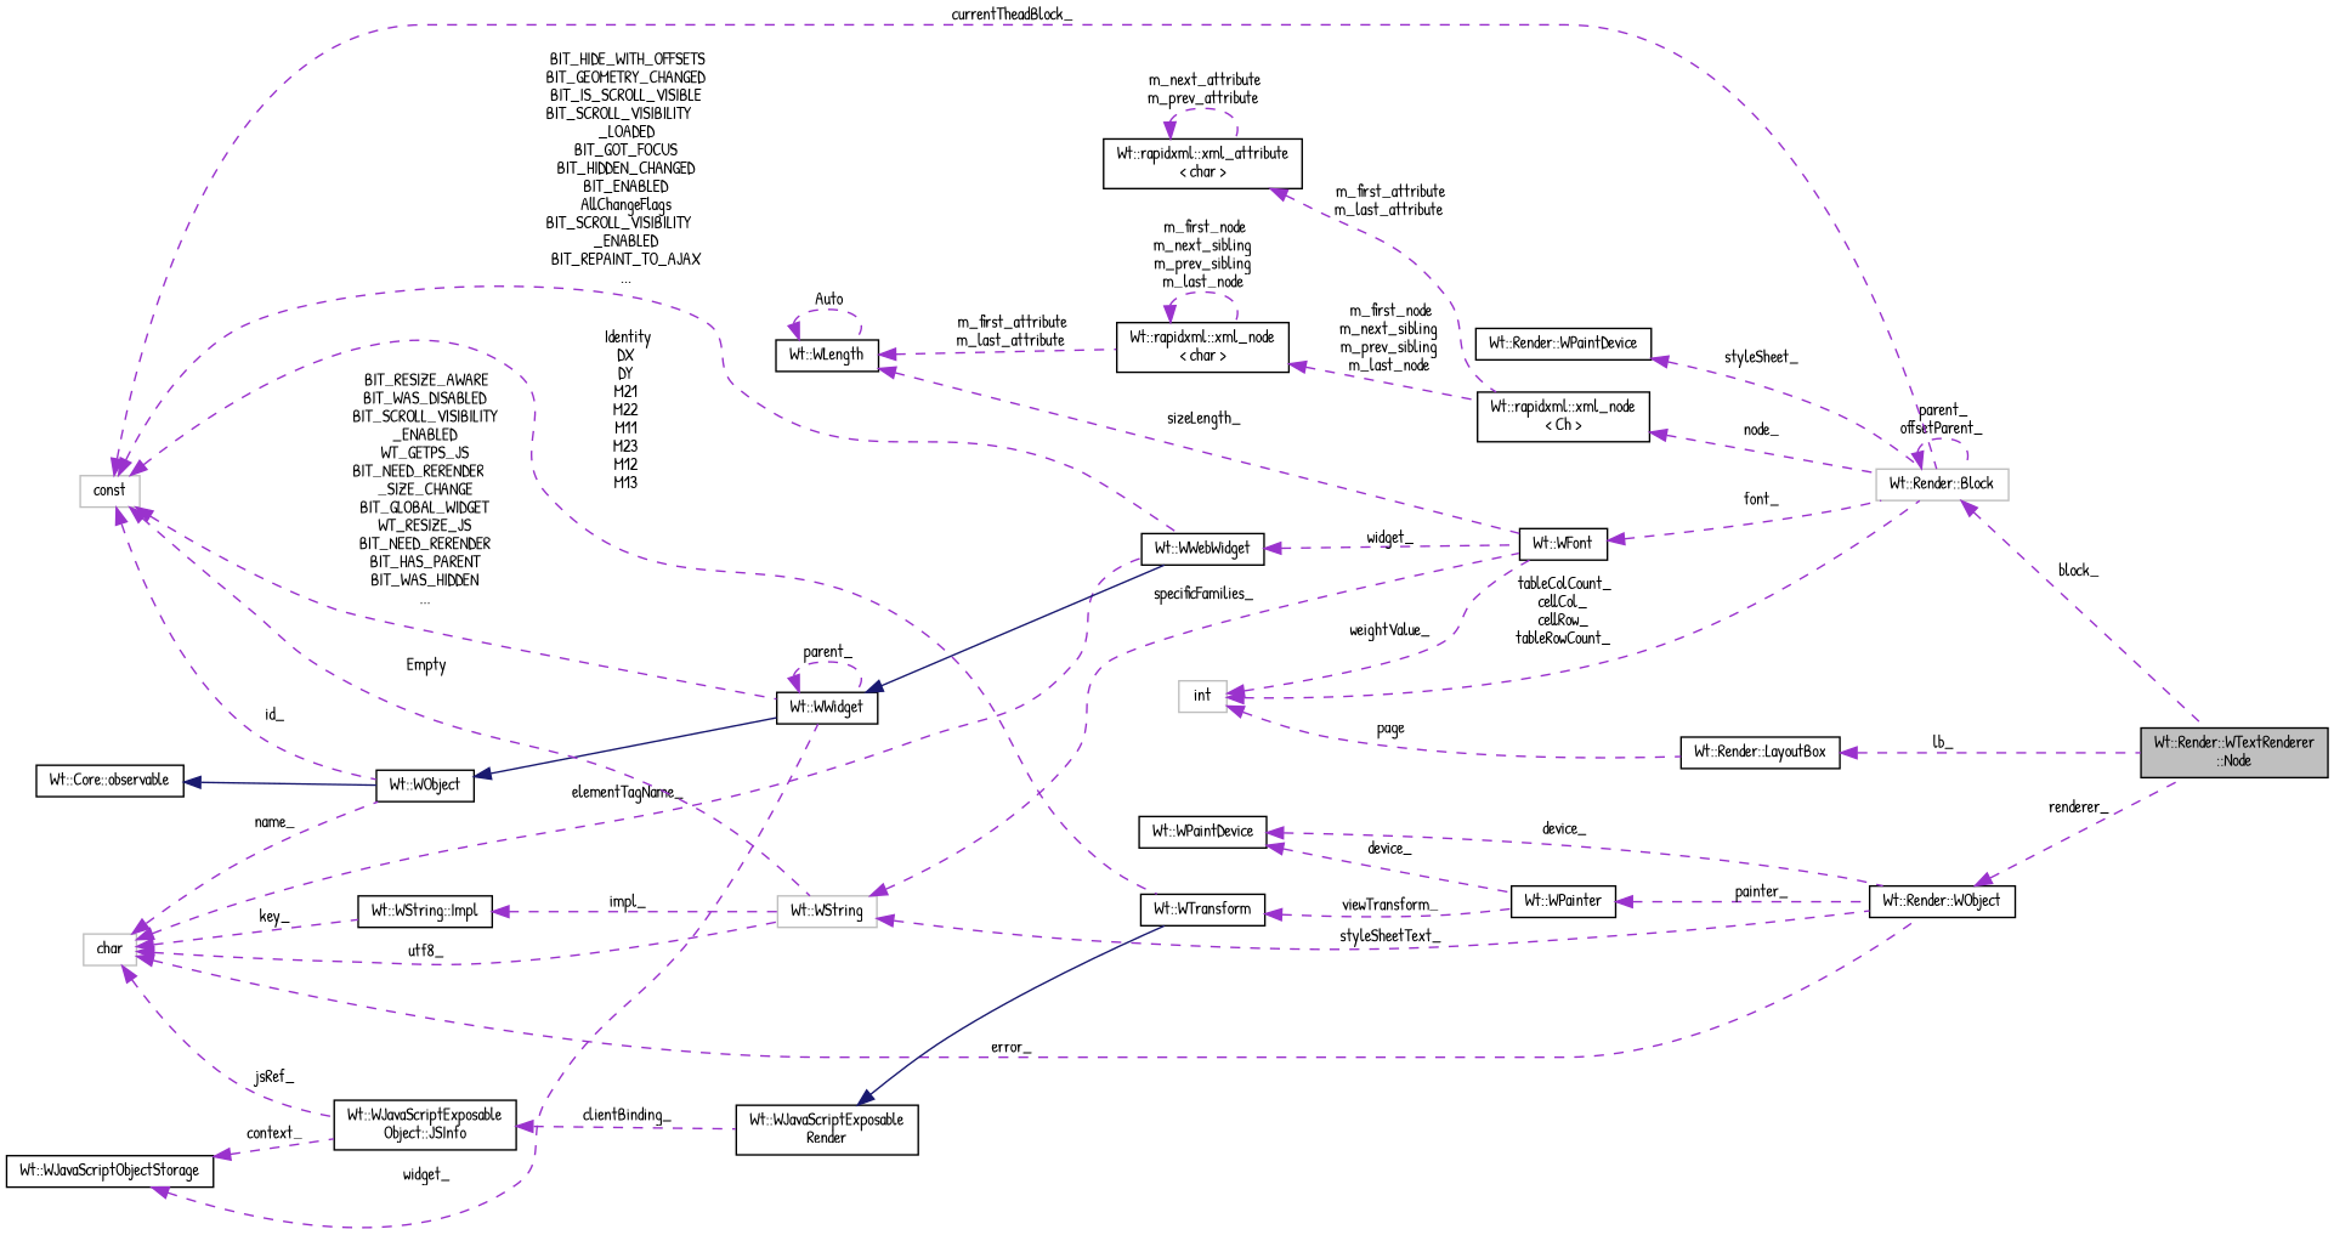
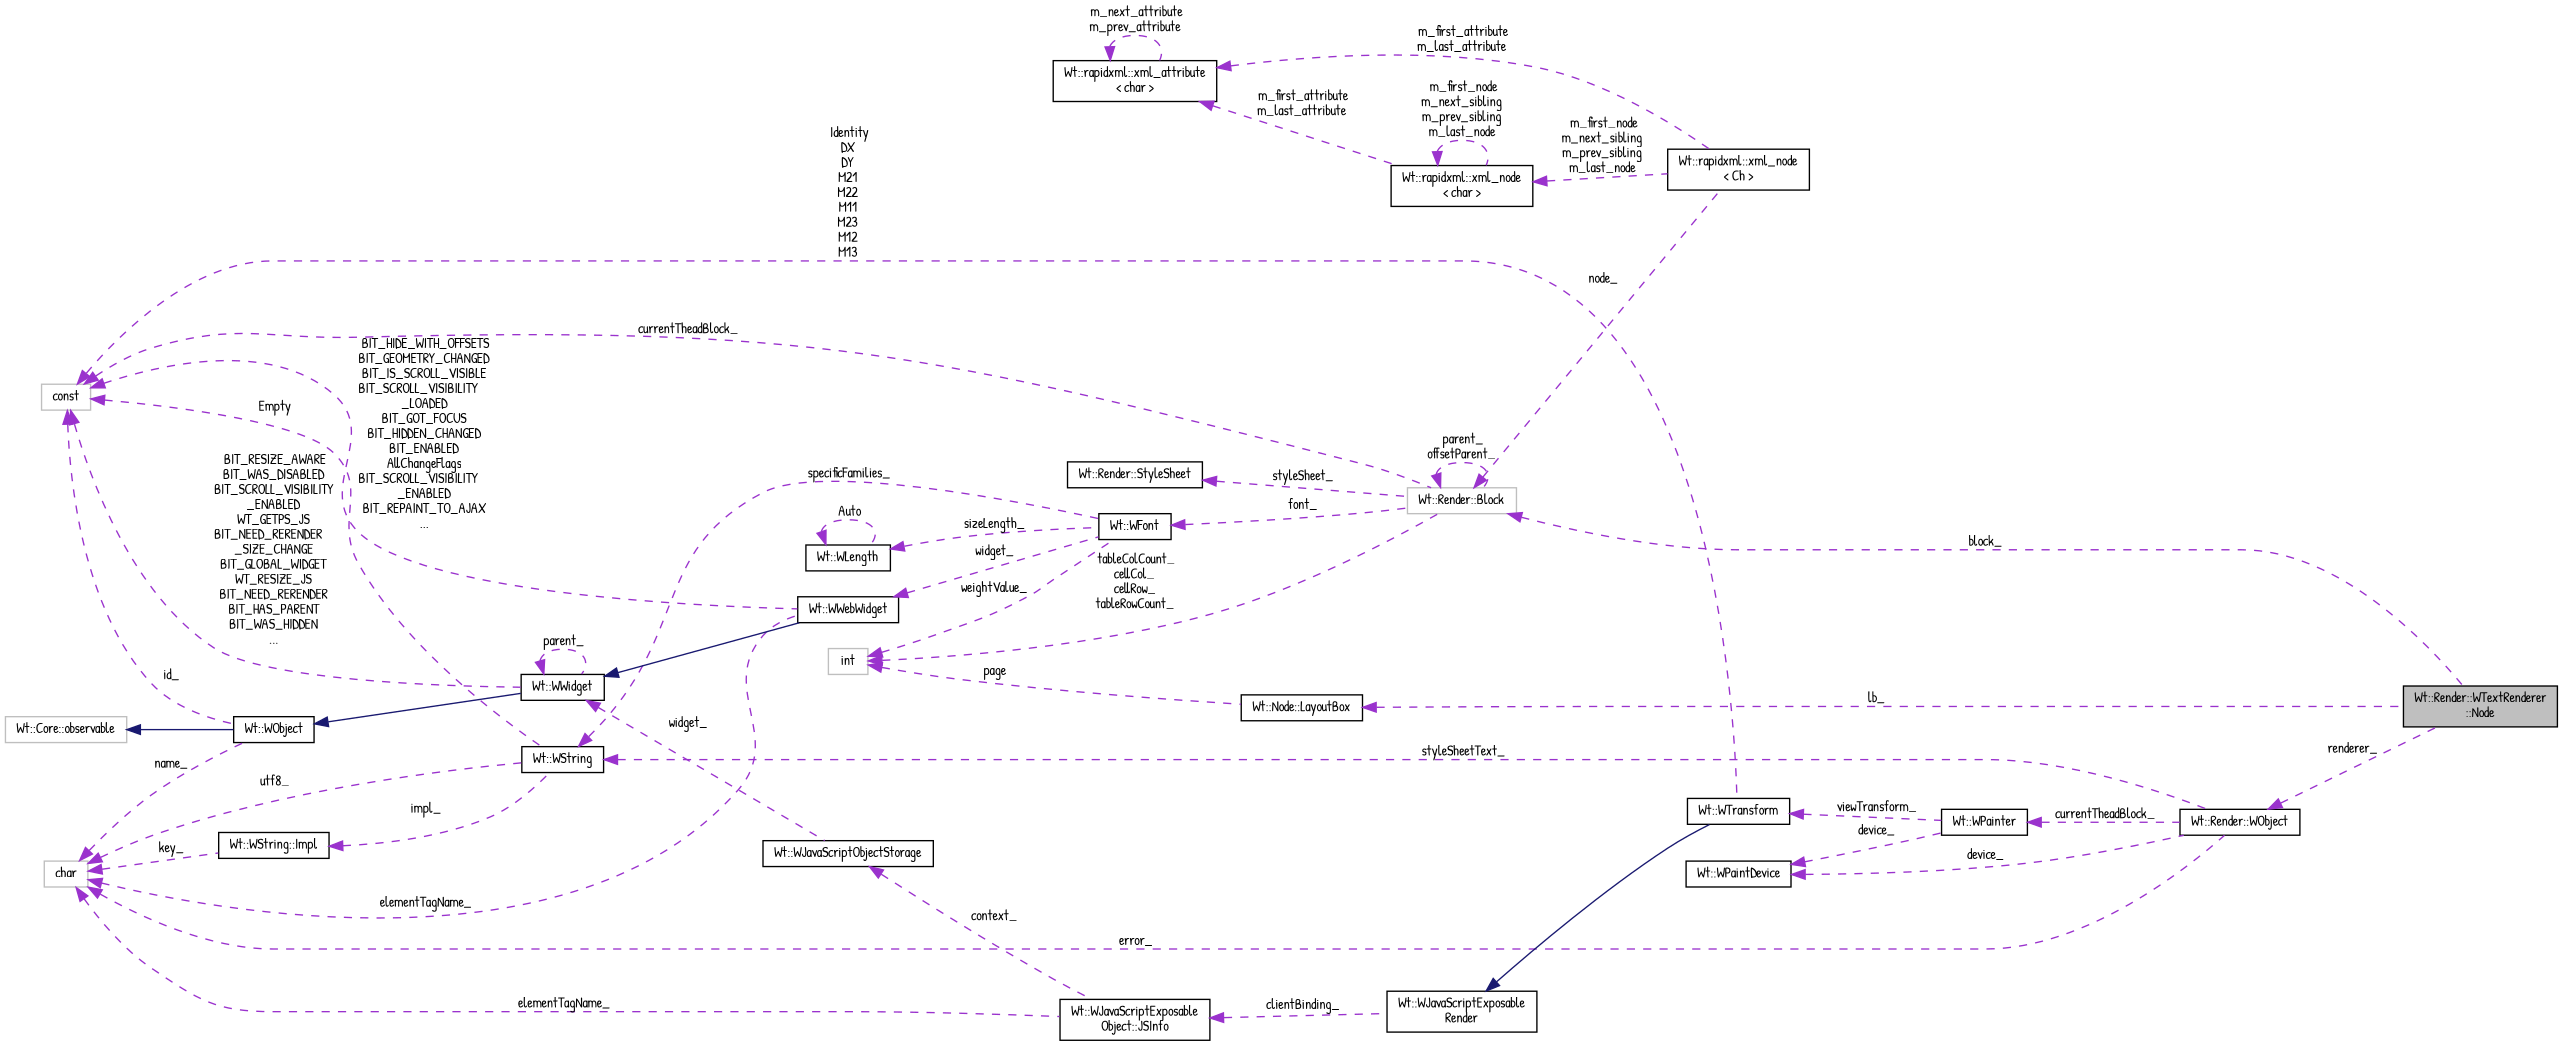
  digraph {
    fontname="Patrick Hand"
    rankdir=LR
    node [color=black fillcolor=white fontname="Patrick Hand" fontsize=10 shape=record style=filled]
    edge [color=darkorchid3 dir=back fontname="Patrick Hand" fontsize=10 labelfontname=Helvetica labelfontsize=10 style=dashed]
    n1 [fillcolor=grey75 fontcolor=black height=0.2 label="Wt::Render::WTextRenderer\l::Node" width=0.4]
    n2 [color=grey75 height=0.2 label="Wt::Render::Block" width=0.4]
-   n3 [height=0.2 label="Wt::Render::WPaintDevice" width=0.4]
+   n3 [height=0.2 label="Wt::Render::StyleSheet" width=0.4]
    n4 [color=grey75 height=0.2 label=int width=0.4]
    n5 [height=0.2 label="Wt::WFont" width=0.4]
-   n6 [height=0.2 label="Wt::Render::LayoutBox" width=0.4]
+   n6 [height=0.2 label="Wt::Node::LayoutBox" width=0.4]
    n7 [height=0.2 label="Wt::rapidxml::xml_node\l\< Ch \>" width=0.4]
    n8 [height=0.2 label="Wt::rapidxml::xml_attribute\l\< char \>" width=0.4]
    n9 [height=0.2 label="Wt::rapidxml::xml_node\l\< char \>" width=0.4]
-   n10 [color=grey75 height=0.2 label="Wt::WString" width=0.4]
+   n10 [height=0.2 label="Wt::WString" width=0.4]
    n11 [height=0.2 label="Wt::Render::WObject" width=0.4]
    n12 [height=0.2 label="Wt::WString::Impl" width=0.4]
    n13 [color=grey75 height=0.2 label=char width=0.4]
    n14 [height=0.2 label="Wt::WWebWidget" width=0.4]
    n15 [height=0.2 label="Wt::WObject" width=0.4]
    n16 [height=0.2 label="Wt::WJavaScriptExposable\lObject::JSInfo" width=0.4]
    n17 [height=0.2 label="Wt::WWidget" width=0.4]
    n18 [height=0.2 label="Wt::WJavaScriptExposable\lRender" width=0.4]
    n19 [color=grey75 height=0.2 label=const width=0.4]
    n20 [height=0.2 label="Wt::WTransform" width=0.4]
    n21 [height=0.2 label="Wt::WJavaScriptObjectStorage" width=0.4]
    n22 [height=0.2 label="Wt::WPainter" width=0.4]
-   n23 [height=0.2 label="Wt::Core::observable" width=0.4]
+   n23 [color=grey75 height=0.2 label="Wt::Core::observable" width=0.4]
    n24 [height=0.2 label="Wt::WLength" width=0.4]
    n25 [height=0.2 label="Wt::WPaintDevice" width=0.4]
    n2 -> n1 [label=" block_"]
    n2 -> n2 [label=" parent_\noffsetParent_"]
    n3 -> n2 [label=" styleSheet_"]
    n4 -> n2 [label=" tableColCount_\ncellCol_\ncellRow_\ntableRowCount_"]
    n4 -> n5 [label=" weightValue_"]
    n4 -> n6 [label=" page"]
    n5 -> n2 [label=" font_"]
    n6 -> n1 [label=" lb_"]
-   n7 -> n2 [label=" node_"]
+   n2 -> n7 [label=" node_"]
    n8 -> n7 [label=" m_first_attribute\nm_last_attribute"]
    n8 -> n8 [label=" m_next_attribute\nm_prev_attribute"]
-   n24 -> n9 [label=" m_first_attribute\nm_last_attribute"]
+   n8 -> n9 [label=" m_first_attribute\nm_last_attribute"]
    n9 -> n7 [label=" m_first_node\nm_next_sibling\nm_prev_sibling\nm_last_node"]
    n9 -> n9 [label=" m_first_node\nm_next_sibling\nm_prev_sibling\nm_last_node"]
    n10 -> n5 [label=" specificFamilies_"]
    n10 -> n11 [label=" styleSheetText_"]
    n11 -> n1 [label=" renderer_"]
    n12 -> n10 [label=" impl_"]
    n13 -> n10 [label=" utf8_"]
    n13 -> n11 [label=" error_"]
    n13 -> n12 [label=" key_"]
    n13 -> n14 [label=" elementTagName_"]
    n13 -> n15 [label=" name_"]
-   n13 -> n16 [label=" jsRef_"]
+   n13 -> n16 [label=" elementTagName_"]
    n14 -> n5 [label=" widget_"]
    n15 -> n17 [color=midnightblue style=solid]
    n16 -> n18 [label=" clientBinding_"]
    n17 -> n14 [color=midnightblue style=solid]
    n17 -> n17 [label=" parent_"]
-   n21 -> n17 [label=" widget_"]
+   n17 -> n21 [label=" widget_"]
    n18 -> n20 [color=midnightblue style=solid]
    n19 -> n2 [label=" currentTheadBlock_"]
    n19 -> n10 [label=" Empty"]
    n19 -> n14 [label=" BIT_HIDE_WITH_OFFSETS\nBIT_GEOMETRY_CHANGED\nBIT_IS_SCROLL_VISIBLE\nBIT_SCROLL_VISIBILITY\l_LOADED\nBIT_GOT_FOCUS\nBIT_HIDDEN_CHANGED\nBIT_ENABLED\nAllChangeFlags\nBIT_SCROLL_VISIBILITY\l_ENABLED\nBIT_REPAINT_TO_AJAX\n..."]
    n19 -> n15 [label=" id_"]
    n19 -> n17 [label=" BIT_RESIZE_AWARE\nBIT_WAS_DISABLED\nBIT_SCROLL_VISIBILITY\l_ENABLED\nWT_GETPS_JS\nBIT_NEED_RERENDER\l_SIZE_CHANGE\nBIT_GLOBAL_WIDGET\nWT_RESIZE_JS\nBIT_NEED_RERENDER\nBIT_HAS_PARENT\nBIT_WAS_HIDDEN\n..."]
    n19 -> n20 [label=" Identity\nDX\nDY\nM21\nM22\nM11\nM23\nM12\nM13"]
    n20 -> n22 [label=" viewTransform_"]
    n21 -> n16 [label=" context_"]
-   n22 -> n11 [label=" painter_"]
+   n22 -> n11 [label=" currentTheadBlock_"]
    n23 -> n15 [color=midnightblue style=solid]
    n24 -> n5 [label=" sizeLength_"]
    n24 -> n24 [label=" Auto"]
    n25 -> n11 [label=" device_"]
    n25 -> n22 [label=" device_"]
  }
